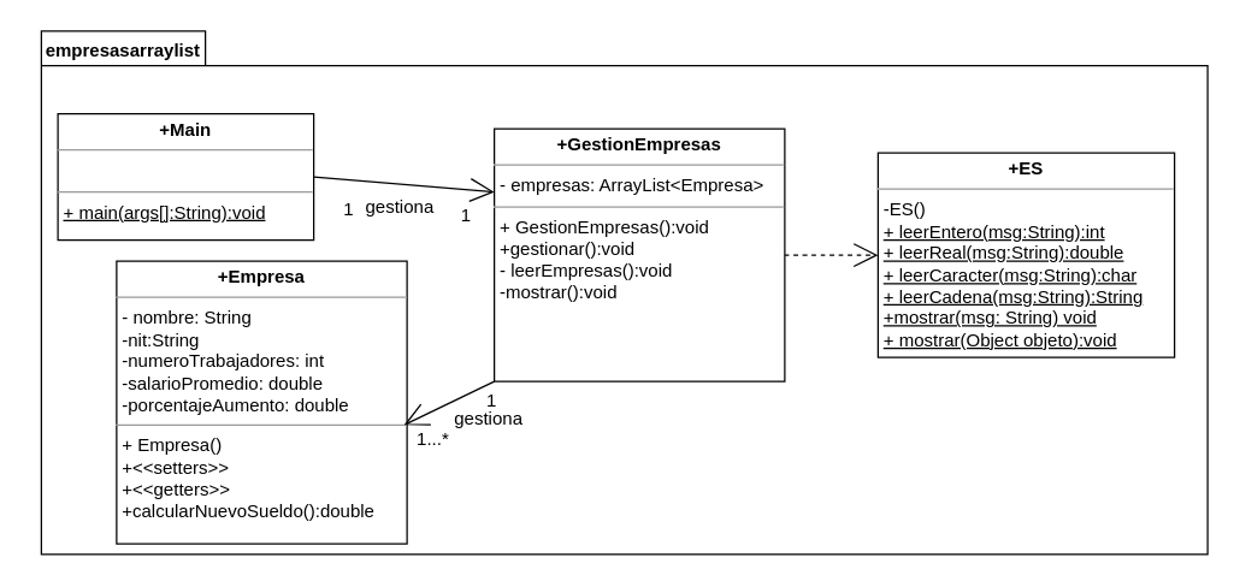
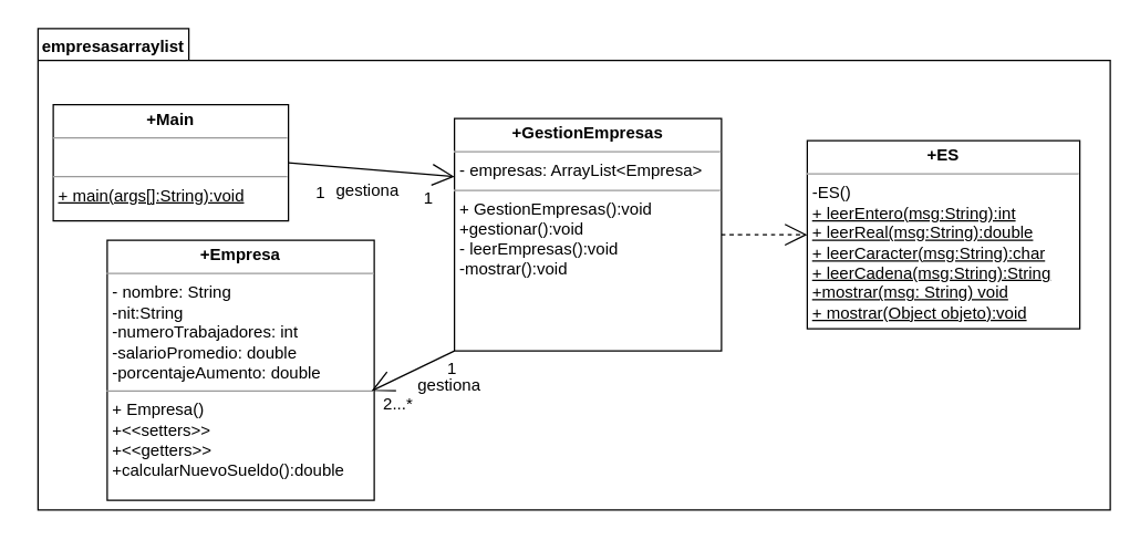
  <mxCell id="0" />
  <mxCell id="1" parent="0" />
  <mxCell id="2" value="&lt;p style=&quot;line-height: 0;&quot;&gt;&lt;br&gt;&lt;/p&gt;" style="shape=folder;fontStyle=1;spacingTop=10;tabWidth=109;tabHeight=23;tabPosition=left;html=1;hachureGap=4;align=left;" parent="1" vertex="1"><mxGeometry x="27" y="20" width="775" height="348" as="geometry" /></mxCell>
  <mxCell id="3" value="&lt;b&gt;empresasarraylist&lt;/b&gt;" style="text;html=1;align=center;verticalAlign=middle;resizable=0;points=[];autosize=1;strokeColor=none;fillColor=none;hachureGap=4;fontSize=12;" parent="1" vertex="1"><mxGeometry x="20" y="20" width="121" height="26" as="geometry" /></mxCell>
  <mxCell id="4" value="&lt;p style=&quot;margin:0px;margin-top:4px;text-align:center;&quot;&gt;&lt;b&gt;+Main&lt;/b&gt;&lt;/p&gt;&lt;hr size=&quot;1&quot;&gt;&lt;p style=&quot;margin:0px;margin-left:4px;&quot;&gt;&lt;br&gt;&lt;/p&gt;&lt;hr size=&quot;1&quot;&gt;&lt;p style=&quot;margin:0px;margin-left:4px;&quot;&gt;&lt;u&gt;+ main(args[]:String):void&lt;/u&gt;&lt;br&gt;&lt;/p&gt;" style="verticalAlign=top;align=left;overflow=fill;fontSize=12;fontFamily=Helvetica;html=1;hachureGap=4;" parent="1" vertex="1"><mxGeometry x="38" y="75" width="170" height="84" as="geometry" /></mxCell>
  <mxCell id="5" style="edgeStyle=none;curved=1;rounded=0;orthogonalLoop=1;jettySize=auto;html=1;exitX=1;exitY=0.5;exitDx=0;exitDy=0;entryX=0;entryY=0.5;entryDx=0;entryDy=0;fontSize=12;endArrow=open;endFill=0;startSize=14;endSize=14;sourcePerimeterSpacing=8;targetPerimeterSpacing=8;dashed=1;" edge="1" parent="1" source="6" target="7"><mxGeometry relative="1" as="geometry" /></mxCell>
  <mxCell id="6" value="&lt;p style=&quot;margin:0px;margin-top:4px;text-align:center;&quot;&gt;&lt;b&gt;+GestionEmpresas&lt;/b&gt;&lt;/p&gt;&lt;hr size=&quot;1&quot;&gt;&lt;p style=&quot;margin:0px;margin-left:4px;&quot;&gt;- empresas: ArrayList&amp;lt;Empresa&amp;gt;&lt;/p&gt;&lt;hr size=&quot;1&quot;&gt;&lt;p style=&quot;margin:0px;margin-left:4px;&quot;&gt;+ GestionEmpresas():void&lt;br&gt;&lt;/p&gt;&lt;p style=&quot;margin:0px;margin-left:4px;&quot;&gt;+gestionar():void&lt;/p&gt;&lt;p style=&quot;margin:0px;margin-left:4px;&quot;&gt;- leerEmpresas():void&lt;/p&gt;&lt;p style=&quot;margin:0px;margin-left:4px;&quot;&gt;-mostrar():void&lt;br&gt;&lt;/p&gt;" style="verticalAlign=top;align=left;overflow=fill;fontSize=12;fontFamily=Helvetica;html=1;hachureGap=4;" parent="1" vertex="1"><mxGeometry x="328" y="85" width="193" height="168" as="geometry" /></mxCell>
  <mxCell id="7" value="&lt;p style=&quot;margin:0px;margin-top:4px;text-align:center;&quot;&gt;&lt;b&gt;+ES&lt;/b&gt;&lt;/p&gt;&lt;hr size=&quot;1&quot;&gt;&lt;p style=&quot;margin:0px;margin-left:4px;&quot;&gt;&lt;span style=&quot;background-color: initial;&quot;&gt;-ES()&lt;/span&gt;&lt;/p&gt;&lt;p style=&quot;margin:0px;margin-left:4px;&quot;&gt;&lt;u&gt;+ leerEntero(msg:String):int&lt;/u&gt;&lt;/p&gt;&lt;p style=&quot;margin:0px;margin-left:4px;&quot;&gt;&lt;u&gt;+ leerReal(msg:String):double&lt;/u&gt;&lt;/p&gt;&lt;p style=&quot;margin:0px;margin-left:4px;&quot;&gt;&lt;u&gt;+ leerCaracter(msg:String):char&lt;/u&gt;&lt;/p&gt;&lt;p style=&quot;margin:0px;margin-left:4px;&quot;&gt;&lt;u&gt;+ leerCadena(msg:String):String&lt;/u&gt;&lt;/p&gt;&lt;p style=&quot;margin:0px;margin-left:4px;&quot;&gt;&lt;u&gt;+mostrar(msg: String) void&lt;/u&gt;&lt;/p&gt;&lt;p style=&quot;margin:0px;margin-left:4px;&quot;&gt;&lt;u&gt;+ mostrar(Object objeto):void&lt;/u&gt;&lt;/p&gt;" style="verticalAlign=top;align=left;overflow=fill;fontSize=12;fontFamily=Helvetica;html=1;hachureGap=4;" vertex="1" parent="1"><mxGeometry x="583" y="101" width="197" height="136" as="geometry" /></mxCell>
  <mxCell id="8" value="" style="endArrow=open;html=1;rounded=0;fontSize=12;startSize=14;endSize=14;sourcePerimeterSpacing=8;targetPerimeterSpacing=8;curved=1;exitX=1;exitY=0.5;exitDx=0;exitDy=0;entryX=0;entryY=0.25;entryDx=0;entryDy=0;endFill=0;" edge="1" parent="1" source="4" target="6"><mxGeometry width="50" height="50" relative="1" as="geometry"><mxPoint x="502" y="330" as="sourcePoint" /><mxPoint x="552" y="280" as="targetPoint" /></mxGeometry></mxCell>
  <mxCell id="9" value="1" style="text;html=1;align=center;verticalAlign=middle;resizable=0;points=[];autosize=1;strokeColor=none;fillColor=none;hachureGap=4;fontSize=12;" vertex="1" parent="1"><mxGeometry x="218" y="126" width="25" height="26" as="geometry" /></mxCell>
  <mxCell id="10" value="1" style="text;html=1;align=center;verticalAlign=middle;resizable=0;points=[];autosize=1;strokeColor=none;fillColor=none;hachureGap=4;fontSize=12;" vertex="1" parent="1"><mxGeometry x="296" y="130" width="25" height="26" as="geometry" /></mxCell>
  <mxCell id="11" value="&lt;p style=&quot;margin:0px;margin-top:4px;text-align:center;&quot;&gt;&lt;b&gt;+Empresa&lt;/b&gt;&lt;/p&gt;&lt;hr size=&quot;1&quot;&gt;&lt;p style=&quot;margin:0px;margin-left:4px;&quot;&gt;- nombre: String&lt;/p&gt;&lt;p style=&quot;margin:0px;margin-left:4px;&quot;&gt;-nit:String&lt;/p&gt;&lt;p style=&quot;margin:0px;margin-left:4px;&quot;&gt;-numeroTrabajadores: int&lt;/p&gt;&lt;p style=&quot;margin:0px;margin-left:4px;&quot;&gt;-salarioPromedio: double&lt;/p&gt;&lt;p style=&quot;margin:0px;margin-left:4px;&quot;&gt;-porcentajeAumento: double&lt;/p&gt;&lt;hr size=&quot;1&quot;&gt;&lt;p style=&quot;margin:0px;margin-left:4px;&quot;&gt;+ Empresa()&lt;/p&gt;&lt;p style=&quot;margin:0px;margin-left:4px;&quot;&gt;+&amp;lt;&amp;lt;setters&amp;gt;&amp;gt;&lt;/p&gt;&lt;p style=&quot;margin:0px;margin-left:4px;&quot;&gt;+&amp;lt;&amp;lt;getters&amp;gt;&amp;gt;&lt;/p&gt;&lt;p style=&quot;margin:0px;margin-left:4px;&quot;&gt;+calcularNuevoSueldo():double&lt;/p&gt;" style="verticalAlign=top;align=left;overflow=fill;fontSize=12;fontFamily=Helvetica;html=1;hachureGap=4;" vertex="1" parent="1"><mxGeometry x="77" y="173" width="193" height="188" as="geometry" /></mxCell>
  <mxCell id="12" value="" style="endArrow=open;html=1;rounded=0;fontSize=12;startSize=14;endSize=14;sourcePerimeterSpacing=8;targetPerimeterSpacing=8;curved=1;exitX=0;exitY=1;exitDx=0;exitDy=0;entryX=0;entryY=0.25;entryDx=0;entryDy=0;endFill=0;" edge="1" parent="1" source="6"><mxGeometry width="50" height="50" relative="1" as="geometry"><mxPoint x="378" y="282" as="sourcePoint" /><mxPoint x="268" y="282" as="targetPoint" /></mxGeometry></mxCell>
  <mxCell id="13" value="1" style="text;html=1;align=center;verticalAlign=middle;resizable=0;points=[];autosize=1;strokeColor=none;fillColor=none;hachureGap=4;fontSize=12;" vertex="1" parent="1"><mxGeometry x="313" y="253" width="25" height="26" as="geometry" /></mxCell>
- <mxCell id="14" value="1...*" style="text;html=1;align=center;verticalAlign=middle;resizable=0;points=[];autosize=1;strokeColor=none;fillColor=none;hachureGap=4;fontSize=12;" vertex="1" parent="1"><mxGeometry x="267" y="279" width="39" height="26" as="geometry" /></mxCell>
+ <mxCell id="14" value="2...*" style="text;html=1;align=center;verticalAlign=middle;resizable=0;points=[];autosize=1;strokeColor=none;fillColor=none;hachureGap=4;fontSize=12;" vertex="1" parent="1"><mxGeometry x="267" y="279" width="39" height="26" as="geometry" /></mxCell>
  <mxCell id="15" value="gestiona" style="text;html=1;align=center;verticalAlign=middle;resizable=0;points=[];autosize=1;strokeColor=none;fillColor=none;hachureGap=4;fontSize=12;" vertex="1" parent="1"><mxGeometry x="233" y="124" width="63" height="26" as="geometry" /></mxCell>
  <mxCell id="16" value="gestiona" style="text;html=1;align=center;verticalAlign=middle;resizable=0;points=[];autosize=1;strokeColor=none;fillColor=none;hachureGap=4;fontSize=12;" vertex="1" parent="1"><mxGeometry x="292" y="265" width="63" height="26" as="geometry" /></mxCell>
